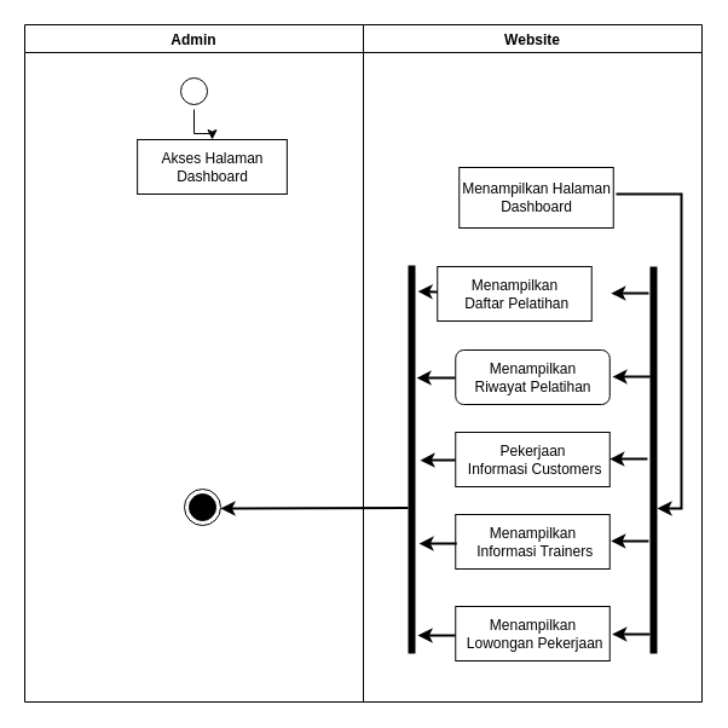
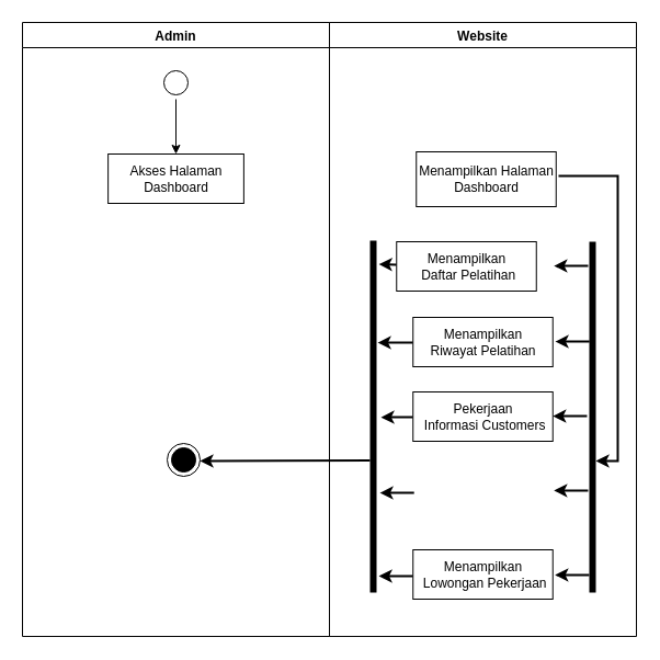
  <mxCell id="0" />
  <mxCell id="1" parent="0" />
  <mxCell id="2" value="Website" style="swimlane;fillColor=none;" parent="1" vertex="1"><mxGeometry x="300" y="20" width="280" height="560" as="geometry" /></mxCell>
  <mxCell id="3" style="edgeStyle=none;rounded=0;orthogonalLoop=1;jettySize=auto;html=1;strokeWidth=2;" parent="2" edge="1"><mxGeometry relative="1" as="geometry"><mxPoint x="209" y="140" as="sourcePoint" /><mxPoint x="243" y="400" as="targetPoint" /><Array as="points"><mxPoint x="263" y="140" /><mxPoint x="263" y="400" /></Array></mxGeometry></mxCell>
  <mxCell id="4" value="Menampilkan Halaman&lt;br&gt;Dashboard" style="html=1;strokeColor=#000000;fillColor=default;" parent="2" vertex="1"><mxGeometry x="79.25" y="118" width="127.5" height="50" as="geometry" /></mxCell>
  <mxCell id="5" style="edgeStyle=none;rounded=0;orthogonalLoop=1;jettySize=auto;html=1;entryX=0.067;entryY=0.248;entryDx=0;entryDy=0;entryPerimeter=0;strokeWidth=2;" parent="2" source="6" target="13" edge="1"><mxGeometry relative="1" as="geometry" /></mxCell>
  <mxCell id="6" value="Menampilkan &lt;br&gt;&amp;nbsp;Daftar Pelatihan" style="html=1;strokeColor=#000000;fillColor=default;" parent="2" vertex="1"><mxGeometry x="61.25" y="200" width="127.5" height="45" as="geometry" /></mxCell>
  <mxCell id="7" style="edgeStyle=none;rounded=0;orthogonalLoop=1;jettySize=auto;html=1;entryX=0.29;entryY=0.3;entryDx=0;entryDy=0;entryPerimeter=0;strokeWidth=2;" parent="2" source="8" target="13" edge="1"><mxGeometry relative="1" as="geometry" /></mxCell>
- <mxCell id="8" value="Menampilkan&lt;br&gt;Riwayat Pelatihan" style="html=1;strokeColor=#000000;fillColor=default;rounded=1;" parent="2" vertex="1"><mxGeometry x="76.25" y="269" width="127.5" height="45" as="geometry" /></mxCell>
+ <mxCell id="8" value="Menampilkan&lt;br&gt;Riwayat Pelatihan" style="html=1;strokeColor=#000000;fillColor=default;" parent="2" vertex="1"><mxGeometry x="76.25" y="269" width="127.5" height="45" as="geometry" /></mxCell>
  <mxCell id="9" style="edgeStyle=none;rounded=0;orthogonalLoop=1;jettySize=auto;html=1;entryX=0.502;entryY=0.15;entryDx=0;entryDy=0;entryPerimeter=0;strokeWidth=2;" parent="2" source="10" target="13" edge="1"><mxGeometry relative="1" as="geometry" /></mxCell>
  <mxCell id="10" value="Pekerjaan &lt;br&gt;&amp;nbsp;Informasi Customers" style="html=1;strokeColor=#000000;fillColor=default;" parent="2" vertex="1"><mxGeometry x="76.25" y="337" width="127.5" height="45" as="geometry" /></mxCell>
- <mxCell id="11" value="Menampilkan &lt;br&gt;&amp;nbsp;Informasi Trainers" style="html=1;strokeColor=#000000;fillColor=default;" parent="2" vertex="1"><mxGeometry x="76.25" y="405" width="127.5" height="45" as="geometry" /></mxCell>
  <mxCell id="12" value="" style="line;strokeWidth=6;html=1;labelBackgroundColor=#FFFFFF;direction=south;" parent="2" vertex="1"><mxGeometry x="230" y="200" width="20" height="320" as="geometry" /></mxCell>
  <mxCell id="13" value="" style="line;strokeWidth=6;html=1;labelBackgroundColor=#FFFFFF;direction=south;" parent="2" vertex="1"><mxGeometry x="30" y="199" width="20" height="321" as="geometry" /></mxCell>
  <mxCell id="14" style="edgeStyle=none;rounded=0;orthogonalLoop=1;jettySize=auto;html=1;entryX=0.4;entryY=0.248;entryDx=0;entryDy=0;entryPerimeter=0;strokeWidth=2;" parent="2" edge="1"><mxGeometry relative="1" as="geometry"><mxPoint x="77.21" y="429.053" as="sourcePoint" /><mxPoint x="46.0" y="429.02" as="targetPoint" /></mxGeometry></mxCell>
  <mxCell id="15" style="edgeStyle=none;rounded=0;orthogonalLoop=1;jettySize=auto;html=1;entryX=0.4;entryY=0.248;entryDx=0;entryDy=0;entryPerimeter=0;strokeWidth=2;" parent="2" edge="1"><mxGeometry relative="1" as="geometry"><mxPoint x="76.25" y="505.033" as="sourcePoint" /><mxPoint x="45.04" y="505.0" as="targetPoint" /></mxGeometry></mxCell>
  <mxCell id="16" style="edgeStyle=none;rounded=0;orthogonalLoop=1;jettySize=auto;html=1;entryX=0.4;entryY=0.248;entryDx=0;entryDy=0;entryPerimeter=0;strokeWidth=2;" parent="2" edge="1"><mxGeometry relative="1" as="geometry"><mxPoint x="236" y="222.053" as="sourcePoint" /><mxPoint x="204.79" y="222.02" as="targetPoint" /></mxGeometry></mxCell>
  <mxCell id="17" style="edgeStyle=none;rounded=0;orthogonalLoop=1;jettySize=auto;html=1;entryX=0.4;entryY=0.248;entryDx=0;entryDy=0;entryPerimeter=0;strokeWidth=2;" parent="2" edge="1"><mxGeometry relative="1" as="geometry"><mxPoint x="237.21" y="291.053" as="sourcePoint" /><mxPoint x="206" y="291.02" as="targetPoint" /></mxGeometry></mxCell>
  <mxCell id="18" style="edgeStyle=none;rounded=0;orthogonalLoop=1;jettySize=auto;html=1;entryX=0.4;entryY=0.248;entryDx=0;entryDy=0;entryPerimeter=0;strokeWidth=2;" parent="2" edge="1"><mxGeometry relative="1" as="geometry"><mxPoint x="236.96" y="504.033" as="sourcePoint" /><mxPoint x="205.75" y="504.0" as="targetPoint" /></mxGeometry></mxCell>
  <mxCell id="19" style="edgeStyle=none;rounded=0;orthogonalLoop=1;jettySize=auto;html=1;entryX=0.4;entryY=0.248;entryDx=0;entryDy=0;entryPerimeter=0;strokeWidth=2;" parent="2" edge="1"><mxGeometry relative="1" as="geometry"><mxPoint x="234.96" y="359.083" as="sourcePoint" /><mxPoint x="203.75" y="359.05" as="targetPoint" /></mxGeometry></mxCell>
  <mxCell id="20" style="edgeStyle=none;rounded=0;orthogonalLoop=1;jettySize=auto;html=1;entryX=0.4;entryY=0.248;entryDx=0;entryDy=0;entryPerimeter=0;strokeWidth=2;" parent="2" edge="1"><mxGeometry relative="1" as="geometry"><mxPoint x="235.96" y="426.973" as="sourcePoint" /><mxPoint x="204.75" y="426.94" as="targetPoint" /></mxGeometry></mxCell>
  <mxCell id="21" value="Admin" style="swimlane;fillColor=none;startSize=23;" parent="1" vertex="1"><mxGeometry x="20" y="20" width="280" height="560" as="geometry" /></mxCell>
  <mxCell id="22" style="edgeStyle=orthogonalEdgeStyle;rounded=0;orthogonalLoop=1;jettySize=auto;html=1;" parent="21" source="23" target="24" edge="1"><mxGeometry relative="1" as="geometry" /></mxCell>
  <mxCell id="23" value="" style="ellipse;html=1;shape=startState;fillColor=default;strokeColor=#000000;" parent="21" vertex="1"><mxGeometry x="125" y="40" width="30" height="30" as="geometry" /></mxCell>
- <mxCell id="24" value="Akses Halaman&lt;br&gt;Dashboard" style="html=1;strokeColor=#000000;fillColor=default;" parent="21" vertex="1"><mxGeometry x="93.13" y="95" width="123.75" height="45" as="geometry" /></mxCell>
+ <mxCell id="24" value="Akses Halaman&lt;br&gt;Dashboard" style="html=1;strokeColor=#000000;fillColor=default;" parent="21" vertex="1"><mxGeometry x="78.13" y="120" width="123.75" height="45" as="geometry" /></mxCell>
  <mxCell id="25" value="" style="ellipse;html=1;shape=endState;fillColor=#000000;strokeColor=#000000;" parent="21" vertex="1"><mxGeometry x="132" y="384" width="30" height="30" as="geometry" /></mxCell>
  <mxCell id="26" value="Menampilkan &lt;br&gt;&amp;nbsp;Lowongan Pekerjaan" style="html=1;strokeColor=#000000;fillColor=default;" parent="1" vertex="1"><mxGeometry x="376.25" y="501" width="127.5" height="45" as="geometry" /></mxCell>
  <mxCell id="27" style="edgeStyle=none;rounded=0;orthogonalLoop=1;jettySize=auto;html=1;entryX=1;entryY=0.5;entryDx=0;entryDy=0;strokeWidth=2;" parent="1" edge="1"><mxGeometry relative="1" as="geometry"><mxPoint x="337" y="419.53" as="sourcePoint" /><mxPoint x="182" y="420" as="targetPoint" /></mxGeometry></mxCell>
